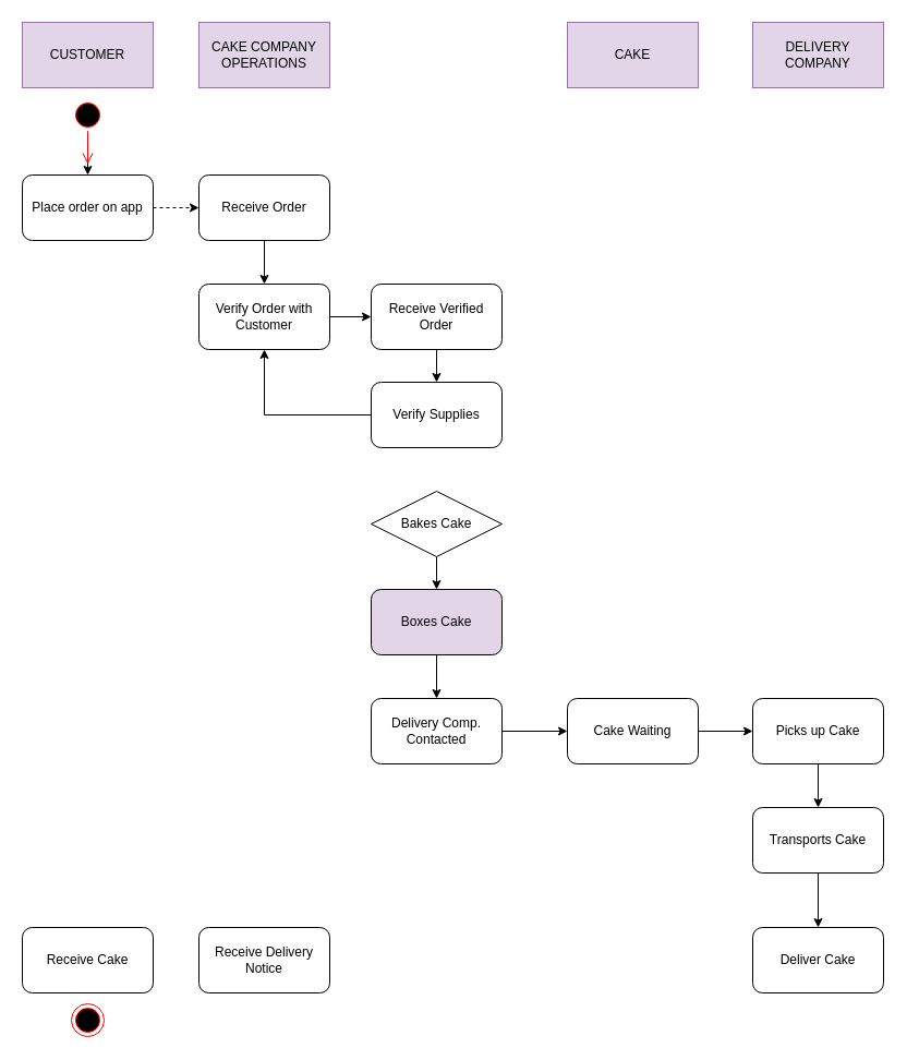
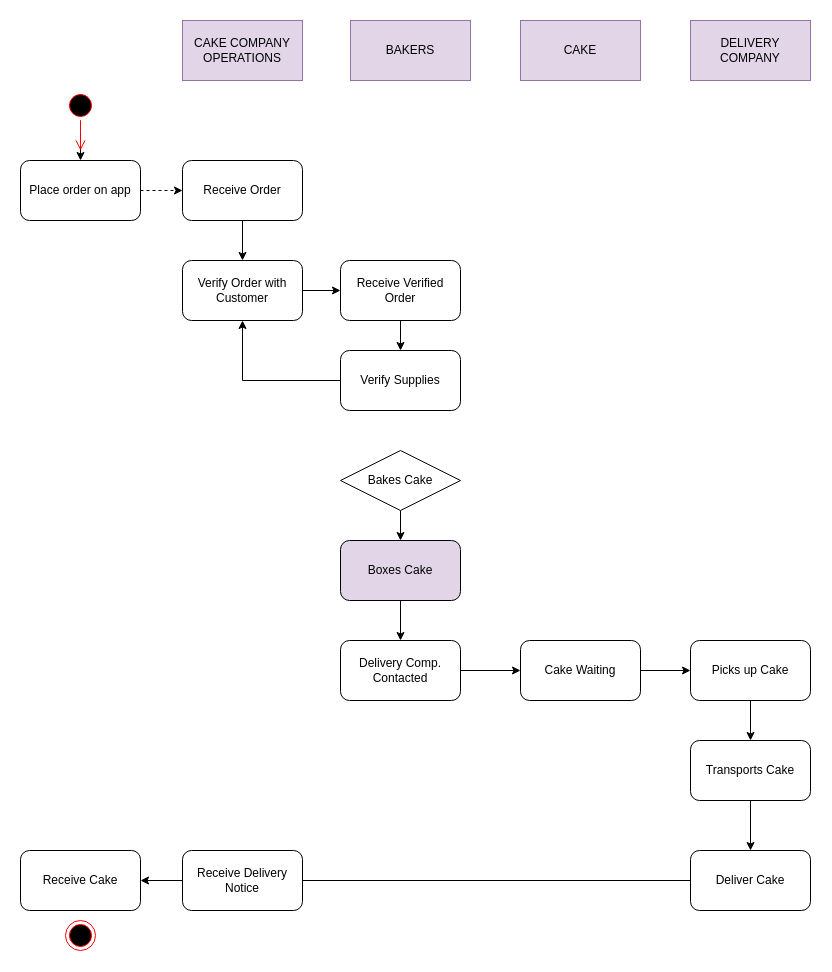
  <mxCell id="0" />
  <mxCell id="1" parent="0" />
- <mxCell id="2" value="CUSTOMER" style="rounded=0;whiteSpace=wrap;html=1;fillColor=#e1d5e7;strokeColor=#9673a6;" vertex="1" parent="1"><mxGeometry x="20" y="20" width="120" height="60" as="geometry" /></mxCell>
  <mxCell id="3" value="CAKE COMPANY&lt;br&gt;OPERATIONS" style="rounded=0;whiteSpace=wrap;html=1;fillColor=#e1d5e7;strokeColor=#9673a6;" vertex="1" parent="1"><mxGeometry x="182" y="20" width="120" height="60" as="geometry" /></mxCell>
+ <mxCell id="4" value="BAKERS" style="rounded=0;whiteSpace=wrap;html=1;fillColor=#e1d5e7;strokeColor=#9673a6;" vertex="1" parent="1"><mxGeometry x="350" y="20" width="120" height="60" as="geometry" /></mxCell>
  <mxCell id="5" value="CAKE" style="rounded=0;whiteSpace=wrap;html=1;fillColor=#e1d5e7;strokeColor=#9673a6;" vertex="1" parent="1"><mxGeometry x="520" y="20" width="120" height="60" as="geometry" /></mxCell>
  <mxCell id="6" value="DELIVERY&lt;br&gt;COMPANY" style="rounded=0;whiteSpace=wrap;html=1;fillColor=#e1d5e7;strokeColor=#9673a6;" vertex="1" parent="1"><mxGeometry x="690" y="20" width="120" height="60" as="geometry" /></mxCell>
  <mxCell id="7" value="" style="edgeStyle=orthogonalEdgeStyle;rounded=0;orthogonalLoop=1;jettySize=auto;html=1;" edge="1" parent="1" source="8" target="11"><mxGeometry relative="1" as="geometry" /></mxCell>
  <mxCell id="8" value="" style="ellipse;html=1;shape=startState;fillColor=#000000;strokeColor=#ff0000;" vertex="1" parent="1"><mxGeometry x="65" y="90" width="30" height="30" as="geometry" /></mxCell>
  <mxCell id="9" value="" style="edgeStyle=orthogonalEdgeStyle;html=1;verticalAlign=bottom;endArrow=open;endSize=8;strokeColor=#ff0000;rounded=0;" edge="1" source="8" parent="1"><mxGeometry relative="1" as="geometry"><mxPoint x="80" y="150" as="targetPoint" /></mxGeometry></mxCell>
  <mxCell id="10" value="" style="edgeStyle=orthogonalEdgeStyle;rounded=0;orthogonalLoop=1;jettySize=auto;html=1;dashed=1;" edge="1" parent="1" source="11" target="13"><mxGeometry relative="1" as="geometry" /></mxCell>
  <mxCell id="11" value="Place order on app" style="rounded=1;whiteSpace=wrap;html=1;" vertex="1" parent="1"><mxGeometry x="20" y="160" width="120" height="60" as="geometry" /></mxCell>
  <mxCell id="12" value="" style="edgeStyle=orthogonalEdgeStyle;rounded=0;orthogonalLoop=1;jettySize=auto;html=1;" edge="1" parent="1" source="13" target="15"><mxGeometry relative="1" as="geometry" /></mxCell>
  <mxCell id="13" value="Receive Order" style="rounded=1;whiteSpace=wrap;html=1;" vertex="1" parent="1"><mxGeometry x="182" y="160" width="120" height="60" as="geometry" /></mxCell>
  <mxCell id="14" value="" style="edgeStyle=orthogonalEdgeStyle;rounded=0;orthogonalLoop=1;jettySize=auto;html=1;" edge="1" parent="1" source="15" target="17"><mxGeometry relative="1" as="geometry" /></mxCell>
  <mxCell id="15" value="&lt;div&gt;Verify Order with&lt;/div&gt;&lt;div&gt;Customer&lt;br&gt;&lt;/div&gt;" style="rounded=1;whiteSpace=wrap;html=1;" vertex="1" parent="1"><mxGeometry x="182" y="260" width="120" height="60" as="geometry" /></mxCell>
  <mxCell id="16" value="" style="edgeStyle=orthogonalEdgeStyle;rounded=0;orthogonalLoop=1;jettySize=auto;html=1;" edge="1" parent="1" source="17" target="19"><mxGeometry relative="1" as="geometry" /></mxCell>
  <mxCell id="17" value="&lt;div&gt;Receive Verified&lt;/div&gt;&lt;div&gt;Order&lt;br&gt;&lt;/div&gt;" style="rounded=1;whiteSpace=wrap;html=1;" vertex="1" parent="1"><mxGeometry x="340" y="260" width="120" height="60" as="geometry" /></mxCell>
  <mxCell id="18" value="" style="edgeStyle=orthogonalEdgeStyle;rounded=0;orthogonalLoop=1;jettySize=auto;html=1;" edge="1" parent="1" source="19" target="15"><mxGeometry relative="1" as="geometry" /></mxCell>
  <mxCell id="19" value="Verify Supplies" style="rounded=1;whiteSpace=wrap;html=1;" vertex="1" parent="1"><mxGeometry x="340" y="350" width="120" height="60" as="geometry" /></mxCell>
  <mxCell id="20" value="" style="edgeStyle=orthogonalEdgeStyle;rounded=0;orthogonalLoop=1;jettySize=auto;html=1;" edge="1" parent="1" source="21" target="23"><mxGeometry relative="1" as="geometry" /></mxCell>
  <mxCell id="21" value="Bakes Cake" style="rhombus;whiteSpace=wrap;html=1;" vertex="1" parent="1"><mxGeometry x="340" y="450" width="120" height="60" as="geometry" /></mxCell>
  <mxCell id="22" value="" style="edgeStyle=orthogonalEdgeStyle;rounded=0;orthogonalLoop=1;jettySize=auto;html=1;" edge="1" parent="1" source="23" target="25"><mxGeometry relative="1" as="geometry" /></mxCell>
  <mxCell id="23" value="Boxes Cake" style="rounded=1;whiteSpace=wrap;html=1;fillColor=#e1d5e7;" vertex="1" parent="1"><mxGeometry x="340" y="540" width="120" height="60" as="geometry" /></mxCell>
  <mxCell id="24" value="" style="edgeStyle=orthogonalEdgeStyle;rounded=0;orthogonalLoop=1;jettySize=auto;html=1;" edge="1" parent="1" source="25" target="27"><mxGeometry relative="1" as="geometry" /></mxCell>
  <mxCell id="25" value="&lt;div&gt;Delivery Comp.&lt;/div&gt;&lt;div&gt;Contacted&lt;br&gt;&lt;/div&gt;" style="rounded=1;whiteSpace=wrap;html=1;" vertex="1" parent="1"><mxGeometry x="340" y="640" width="120" height="60" as="geometry" /></mxCell>
  <mxCell id="26" value="" style="edgeStyle=orthogonalEdgeStyle;rounded=0;orthogonalLoop=1;jettySize=auto;html=1;" edge="1" parent="1" source="27" target="29"><mxGeometry relative="1" as="geometry" /></mxCell>
  <mxCell id="27" value="Cake Waiting" style="rounded=1;whiteSpace=wrap;html=1;" vertex="1" parent="1"><mxGeometry x="520" y="640" width="120" height="60" as="geometry" /></mxCell>
  <mxCell id="28" value="" style="edgeStyle=orthogonalEdgeStyle;rounded=0;orthogonalLoop=1;jettySize=auto;html=1;" edge="1" parent="1" source="29" target="31"><mxGeometry relative="1" as="geometry" /></mxCell>
  <mxCell id="29" value="Picks up Cake" style="rounded=1;whiteSpace=wrap;html=1;" vertex="1" parent="1"><mxGeometry x="690" y="640" width="120" height="60" as="geometry" /></mxCell>
  <mxCell id="30" value="" style="edgeStyle=orthogonalEdgeStyle;rounded=0;orthogonalLoop=1;jettySize=auto;html=1;" edge="1" parent="1" source="31" target="33"><mxGeometry relative="1" as="geometry" /></mxCell>
  <mxCell id="31" value="Transports Cake" style="rounded=1;whiteSpace=wrap;html=1;" vertex="1" parent="1"><mxGeometry x="690" y="740" width="120" height="60" as="geometry" /></mxCell>
+ <mxCell id="32" value="" style="edgeStyle=orthogonalEdgeStyle;rounded=0;orthogonalLoop=1;jettySize=auto;html=1;" edge="1" parent="1" source="33" target="34"><mxGeometry relative="1" as="geometry" /></mxCell>
  <mxCell id="33" value="Deliver Cake" style="rounded=1;whiteSpace=wrap;html=1;" vertex="1" parent="1"><mxGeometry x="690" y="850" width="120" height="60" as="geometry" /></mxCell>
  <mxCell id="34" value="Receive Cake" style="rounded=1;whiteSpace=wrap;html=1;" vertex="1" parent="1"><mxGeometry x="20" y="850" width="120" height="60" as="geometry" /></mxCell>
  <mxCell id="35" value="&lt;div&gt;Receive Delivery&lt;/div&gt;&lt;div&gt;Notice&lt;br&gt;&lt;/div&gt;" style="rounded=1;whiteSpace=wrap;html=1;" vertex="1" parent="1"><mxGeometry x="182" y="850" width="120" height="60" as="geometry" /></mxCell>
  <mxCell id="36" value="" style="ellipse;html=1;shape=endState;fillColor=#000000;strokeColor=#ff0000;" vertex="1" parent="1"><mxGeometry x="65" y="920" width="30" height="30" as="geometry" /></mxCell>
